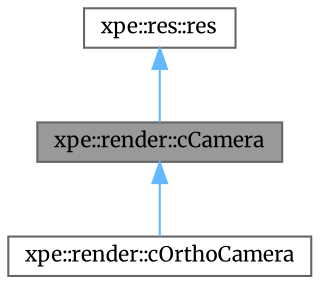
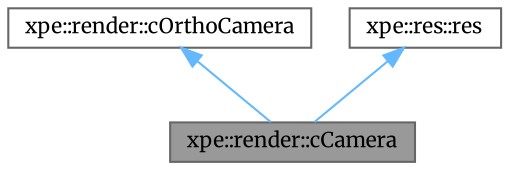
  digraph {
    fontname=Merriweather
    node [color=gray40 fillcolor=white fontname=Merriweather fontsize=10 shape=box style=filled]
    edge [color=steelblue1 dir=back fontname=Merriweather fontsize=10 labelfontname=Helvetica labelfontsize=10 style=solid]
    n1 [fillcolor=grey60 fontcolor=black height=0.2 label="xpe::render::cCamera" width=0.4]
    n2 [height=0.2 label="xpe::render::cOrthoCamera" width=0.4]
    n3 [height=0.2 label="xpe::res::res" width=0.4]
-   n1 -> n2
+   n2 -> n1
    n3 -> n1
  }
